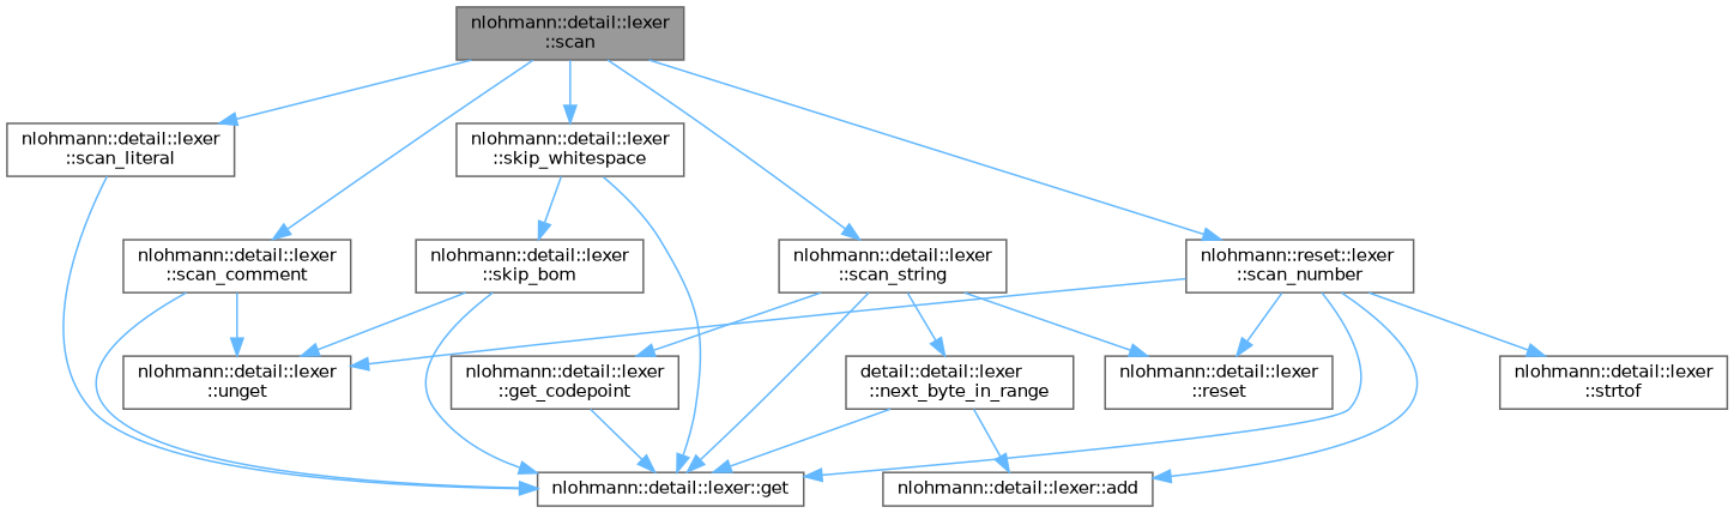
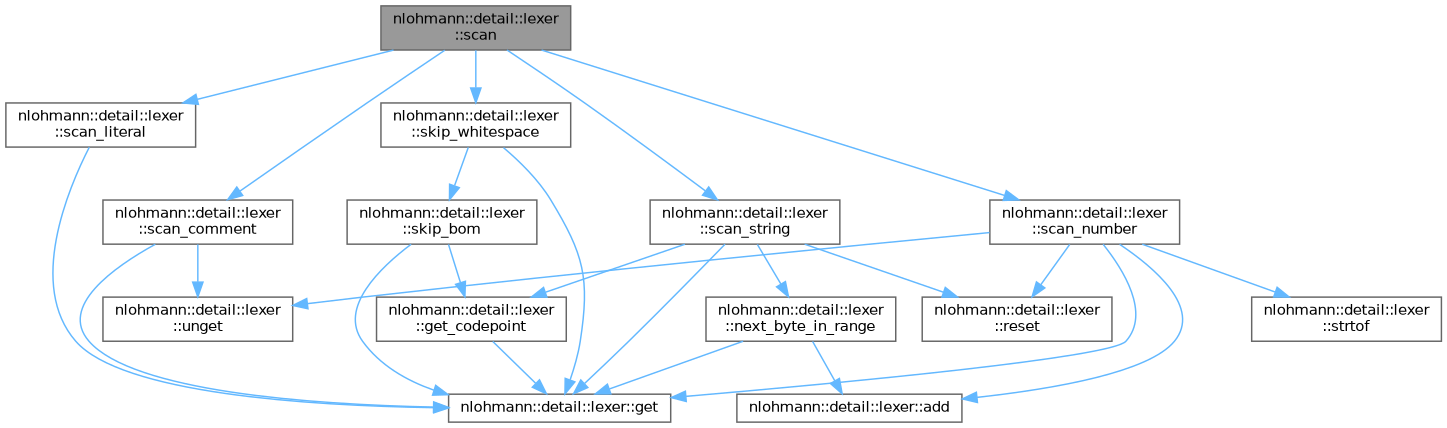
  digraph {
    rankdir=TB
    node [color=grey40 fillcolor=white fontname=Helvetica fontsize=10 shape=box style=filled]
    edge [color=steelblue1 fontname=Helvetica fontsize=10 labelfontname=Helvetica labelfontsize=10 style=solid]
    n1 [color=gray40 fillcolor=grey60 fontcolor=black height=0.2 label="nlohmann::detail::lexer\l::scan" width=0.4]
    n2 [height=0.2 label="nlohmann::detail::lexer\l::scan_comment" width=0.4]
    n3 [height=0.2 label="nlohmann::detail::lexer\l::scan_literal" width=0.4]
-   n4 [height=0.2 label="nlohmann::reset::lexer\l::scan_number" width=0.4]
+   n4 [height=0.2 label="nlohmann::detail::lexer\l::scan_number" width=0.4]
    n5 [height=0.2 label="nlohmann::detail::lexer\l::scan_string" width=0.4]
    n6 [height=0.2 label="nlohmann::detail::lexer\l::skip_whitespace" width=0.4]
    n7 [height=0.2 label="nlohmann::detail::lexer::get" width=0.4]
    n8 [height=0.2 label="nlohmann::detail::lexer\l::unget" width=0.4]
    n9 [height=0.2 label="nlohmann::detail::lexer::add" width=0.4]
    n10 [height=0.2 label="nlohmann::detail::lexer\l::reset" width=0.4]
    n11 [height=0.2 label="nlohmann::detail::lexer\l::strtof" width=0.4]
    n12 [height=0.2 label="nlohmann::detail::lexer\l::get_codepoint" width=0.4]
-   n13 [height=0.2 label="detail::detail::lexer\l::next_byte_in_range" width=0.4]
+   n13 [height=0.2 label="nlohmann::detail::lexer\l::next_byte_in_range" width=0.4]
    n14 [height=0.2 label="nlohmann::detail::lexer\l::skip_bom" width=0.4]
    n1 -> n2
    n1 -> n3
    n1 -> n4
    n1 -> n5
    n1 -> n6
    n2 -> n7
    n2 -> n8
    n3 -> n7
    n4 -> n7
    n4 -> n8
    n4 -> n9
    n4 -> n10
    n4 -> n11
    n5 -> n7
    n5 -> n10
    n5 -> n12
    n5 -> n13
    n6 -> n7
    n6 -> n14
    n12 -> n7
    n13 -> n7
    n13 -> n9
    n14 -> n7
-   n14 -> n8
+   n14 -> n12
  }
